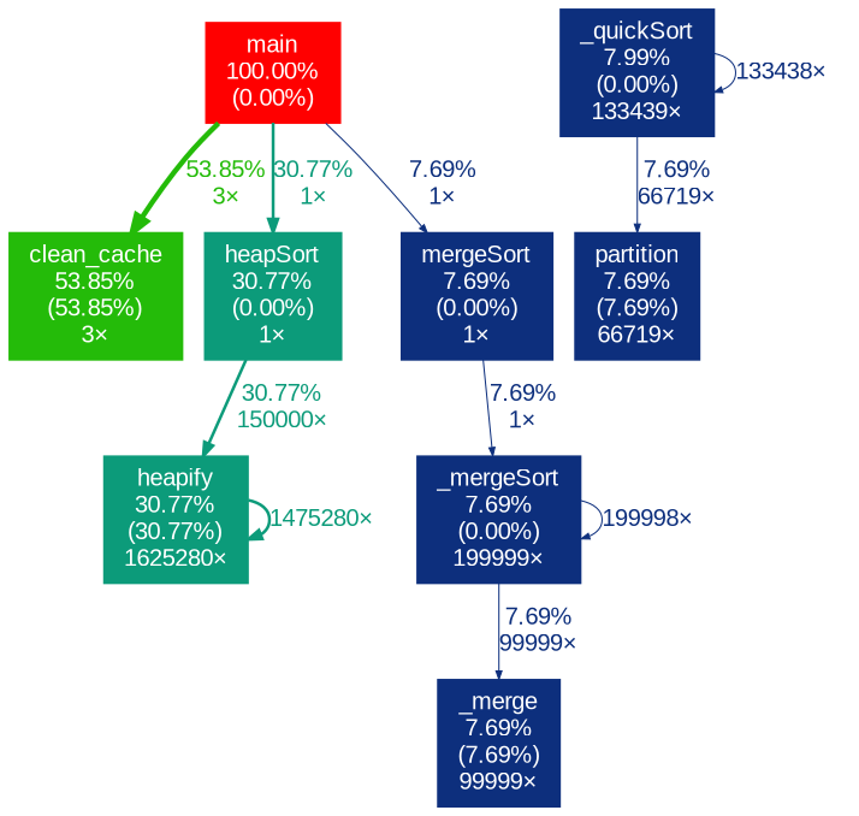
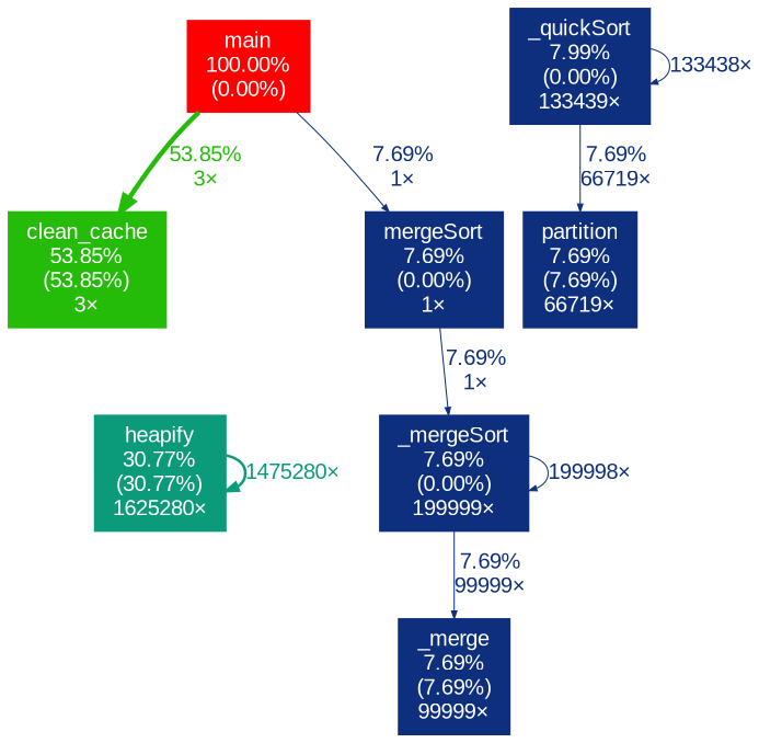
  digraph {
    fontname=Arial
    nodesep=0.125
    ranksep=0.25
    node [color="#0d2f7d" fontcolor="#ffffff" fontname=Arial fontsize=10.00 shape=box style=filled]
    edge [arrowsize=0.35 color="#0d2f7d" fontcolor="#0d2f7d" fontname=Arial fontsize=10.00 labeldistance=0.50 penwidth=0.50]
    n1 [color="#ff0000" height=0 label="main\n100.00%\n(0.00%)" width=0]
    n2 [color="#24bb09" height=0 label="clean_cache\n53.85%\n(53.85%)\n3×" width=0]
-   n3 [color="#0c9b7a" height=0 label="heapSort\n30.77%\n(0.00%)\n1×" width=0]
    n4 [height=0 label="mergeSort\n7.69%\n(0.00%)\n1×" width=0]
    n5 [color="#0c9b7a" height=0 label="heapify\n30.77%\n(30.77%)\n1625280×" width=0]
    n6 [height=0 label="_mergeSort\n7.69%\n(0.00%)\n199999×" width=0]
    n7 [height=0 label="_merge\n7.69%\n(7.69%)\n99999×" width=0]
    n8 [height=0 label="_quickSort\n7.99%\n(0.00%)\n133439×" width=0]
    n9 [height=0 label="partition\n7.69%\n(7.69%)\n66719×" width=0]
    n1 -> n2 [arrowsize=0.73 color="#24bb09" fontcolor="#24bb09" label="53.85%\n3×" labeldistance=2.15 penwidth=2.15]
-   n1 -> n3 [arrowsize=0.55 color="#0c9b7a" fontcolor="#0c9b7a" label="30.77%\n1×" labeldistance=1.23 penwidth=1.23]
    n1 -> n4 [label="7.69%\n1×"]
-   n3 -> n5 [arrowsize=0.55 color="#0c9b7a" fontcolor="#0c9b7a" label="30.77%\n150000×" labeldistance=1.23 penwidth=1.23]
    n4 -> n6 [label="7.69%\n1×"]
    n5 -> n5 [arrowsize=0.55 color="#0c9b7a" fontcolor="#0c9b7a" label="1475280×" labeldistance=1.23 penwidth=1.23]
    n6 -> n6 [label="199998×"]
    n6 -> n7 [label="7.69%\n99999×"]
    n8 -> n8 [label="133438×"]
    n8 -> n9 [label="7.69%\n66719×"]
  }
